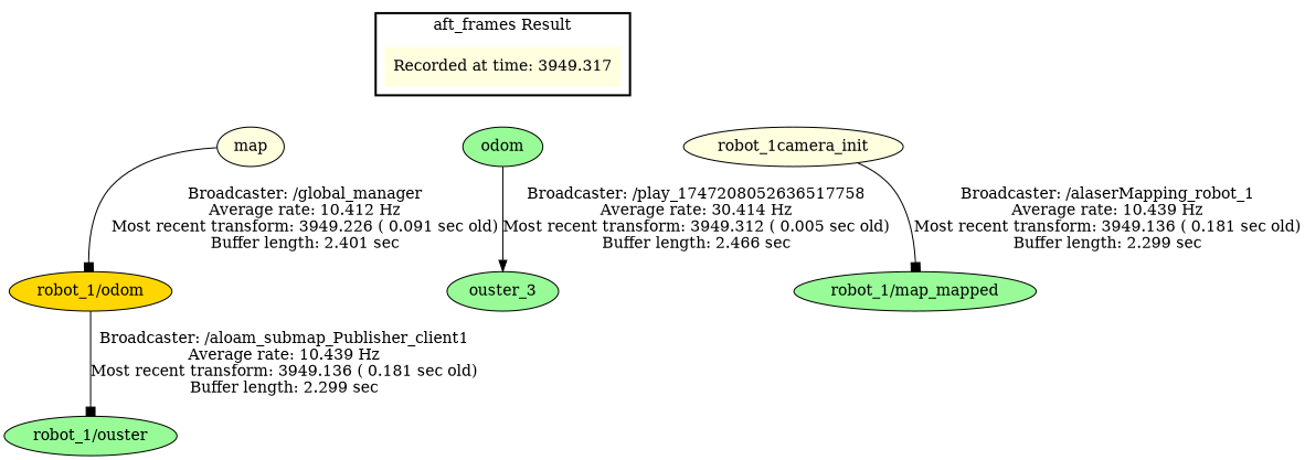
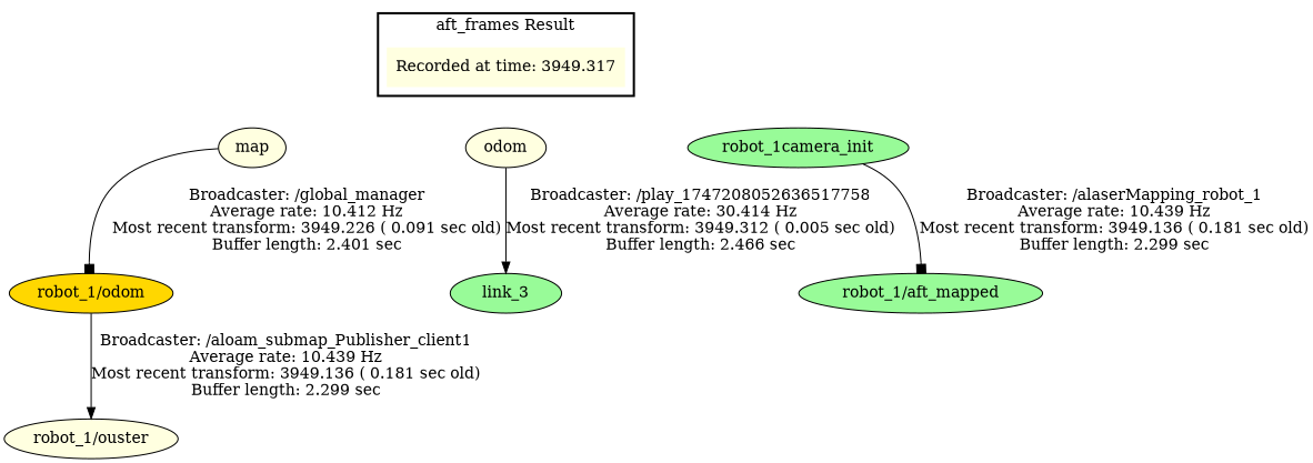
  digraph {
    node [fillcolor=lightyellow style=filled]
    "Recorded at time: 3949.317" [shape=plaintext]
    map
-   odom [fillcolor=palegreen]
-   robot_1camera_init
+   odom
+   robot_1camera_init [fillcolor=palegreen]
    "robot_1/odom" [fillcolor=gold]
-   "robot_1/ouster" [fillcolor=palegreen]
-   link_3 [fillcolor=palegreen label=ouster_3]
-   "robot_1/aft_mapped" [fillcolor=palegreen label="robot_1/map_mapped"]
+   "robot_1/ouster"
+   link_3 [fillcolor=palegreen]
+   "robot_1/aft_mapped" [fillcolor=palegreen]
    subgraph cluster_1 {
      color=black
      label="aft_frames Result"
      style=bold
      "Recorded at time: 3949.317"
    }
    "Recorded at time: 3949.317" -> map [style=invis]
    "Recorded at time: 3949.317" -> odom [style=invis]
    "Recorded at time: 3949.317" -> robot_1camera_init [style=invis]
    map -> "robot_1/odom" [arrowhead=box label="Broadcaster: /global_manager\nAverage rate: 10.412 Hz\nMost recent transform: 3949.226 ( 0.091 sec old)\nBuffer length: 2.401 sec\n"]
    odom -> link_3 [arrowhead=normal label="Broadcaster: /play_1747208052636517758\nAverage rate: 30.414 Hz\nMost recent transform: 3949.312 ( 0.005 sec old)\nBuffer length: 2.466 sec\n"]
    robot_1camera_init -> "robot_1/aft_mapped" [arrowhead=box label="Broadcaster: /alaserMapping_robot_1\nAverage rate: 10.439 Hz\nMost recent transform: 3949.136 ( 0.181 sec old)\nBuffer length: 2.299 sec\n"]
-   "robot_1/odom" -> "robot_1/ouster" [arrowhead=box label="Broadcaster: /aloam_submap_Publisher_client1\nAverage rate: 10.439 Hz\nMost recent transform: 3949.136 ( 0.181 sec old)\nBuffer length: 2.299 sec\n"]
+   "robot_1/odom" -> "robot_1/ouster" [arrowhead=normal label="Broadcaster: /aloam_submap_Publisher_client1\nAverage rate: 10.439 Hz\nMost recent transform: 3949.136 ( 0.181 sec old)\nBuffer length: 2.299 sec\n"]
  }
